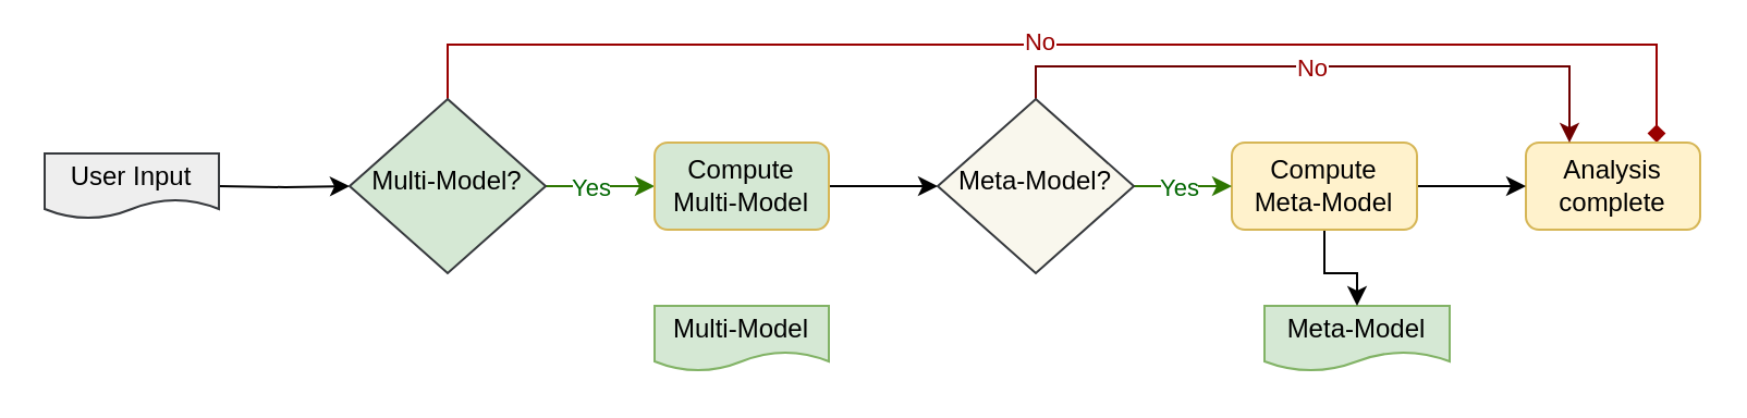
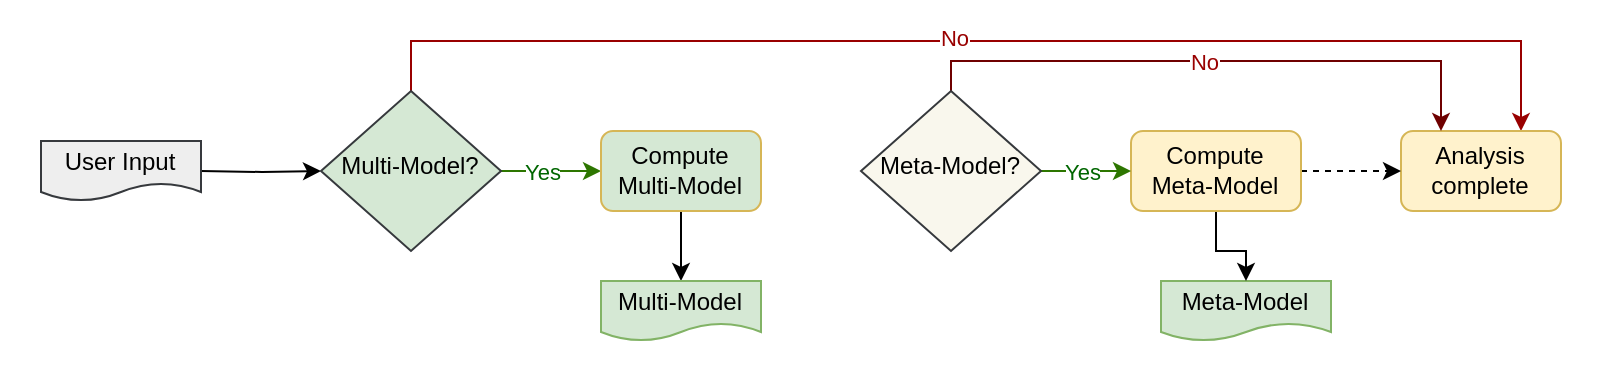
  <mxCell id="0" />
  <mxCell id="1" parent="0" />
  <mxCell id="2" style="edgeStyle=orthogonalEdgeStyle;rounded=0;orthogonalLoop=1;jettySize=auto;html=1;entryX=0;entryY=0.5;entryDx=0;entryDy=0;" edge="1" parent="1" target="7"><mxGeometry relative="1" as="geometry"><mxPoint x="100" y="85" as="sourcePoint" /></mxGeometry></mxCell>
  <mxCell id="3" style="edgeStyle=orthogonalEdgeStyle;rounded=0;orthogonalLoop=1;jettySize=auto;html=1;entryX=0;entryY=0.5;entryDx=0;entryDy=0;fillColor=#60a917;strokeColor=#2D7600;" edge="1" parent="1" source="7" target="10"><mxGeometry relative="1" as="geometry" /></mxCell>
  <mxCell id="4" value="Yes" style="edgeLabel;html=1;align=center;verticalAlign=middle;resizable=0;points=[];fontColor=#006600;" vertex="1" connectable="0" parent="3"><mxGeometry x="0.395" y="-1" relative="1" as="geometry"><mxPoint x="-15" y="-1" as="offset" /></mxGeometry></mxCell>
- <mxCell id="5" style="edgeStyle=orthogonalEdgeStyle;rounded=0;orthogonalLoop=1;jettySize=auto;html=1;entryX=0.75;entryY=0;entryDx=0;entryDy=0;fillColor=#a20025;strokeColor=#990000;endArrow=diamond;" edge="1" parent="1" source="7" target="8"><mxGeometry relative="1" as="geometry"><Array as="points"><mxPoint x="205" y="20" /><mxPoint x="760" y="20" /></Array></mxGeometry></mxCell>
+ <mxCell id="5" style="edgeStyle=orthogonalEdgeStyle;rounded=0;orthogonalLoop=1;jettySize=auto;html=1;entryX=0.75;entryY=0;entryDx=0;entryDy=0;fillColor=#a20025;strokeColor=#990000;" edge="1" parent="1" source="7" target="8"><mxGeometry relative="1" as="geometry"><Array as="points"><mxPoint x="205" y="20" /><mxPoint x="760" y="20" /></Array></mxGeometry></mxCell>
  <mxCell id="6" value="&lt;font color=&quot;#990000&quot;&gt;No&lt;/font&gt;" style="edgeLabel;html=1;align=center;verticalAlign=middle;resizable=0;points=[];" vertex="1" connectable="0" parent="5"><mxGeometry x="-0.054" y="2" relative="1" as="geometry"><mxPoint as="offset" /></mxGeometry></mxCell>
  <mxCell id="7" value="Multi-Model?" style="rhombus;whiteSpace=wrap;html=1;shadow=0;fontFamily=Helvetica;fontSize=12;align=center;strokeWidth=1;spacing=6;spacingTop=-4;fillColor=#d5e8d4;strokeColor=#36393d;" vertex="1" parent="1"><mxGeometry x="160" y="45" width="90" height="80" as="geometry" /></mxCell>
  <mxCell id="8" value="Analysis &lt;br&gt;complete" style="rounded=1;whiteSpace=wrap;html=1;fontSize=12;glass=0;strokeWidth=1;shadow=0;fillColor=#fff2cc;strokeColor=#d6b656;" vertex="1" parent="1"><mxGeometry x="700" y="65" width="80" height="40" as="geometry" /></mxCell>
- <mxCell id="9" style="edgeStyle=orthogonalEdgeStyle;rounded=0;orthogonalLoop=1;jettySize=auto;html=1;entryX=0;entryY=0.5;entryDx=0;entryDy=0;" edge="1" parent="1" source="10" target="21"><mxGeometry relative="1" as="geometry" /></mxCell>
+ <mxCell id="9" style="edgeStyle=orthogonalEdgeStyle;rounded=0;orthogonalLoop=1;jettySize=auto;html=1;" edge="1" parent="1" source="10" target="11"><mxGeometry relative="1" as="geometry" /></mxCell>
  <mxCell id="10" value="Compute &lt;br&gt;Multi-Model" style="rounded=1;whiteSpace=wrap;html=1;fontSize=12;glass=0;strokeWidth=1;shadow=0;fillColor=#d5e8d4;strokeColor=#d6b656;" vertex="1" parent="1"><mxGeometry x="300" y="65" width="80" height="40" as="geometry" /></mxCell>
  <mxCell id="11" value="Multi-Model" style="shape=document;whiteSpace=wrap;html=1;boundedLbl=1;fillColor=#d5e8d4;strokeColor=#82b366;" vertex="1" parent="1"><mxGeometry x="300" y="140" width="80" height="30" as="geometry" /></mxCell>
  <mxCell id="12" value="Meta-Model" style="shape=document;whiteSpace=wrap;html=1;boundedLbl=1;fillColor=#d5e8d4;strokeColor=#82b366;" vertex="1" parent="1"><mxGeometry x="580" y="140" width="85" height="30" as="geometry" /></mxCell>
- <mxCell id="13" style="edgeStyle=orthogonalEdgeStyle;rounded=0;orthogonalLoop=1;jettySize=auto;html=1;entryX=0;entryY=0.5;entryDx=0;entryDy=0;" edge="1" parent="1" source="15" target="8"><mxGeometry relative="1" as="geometry" /></mxCell>
+ <mxCell id="13" style="edgeStyle=orthogonalEdgeStyle;rounded=0;orthogonalLoop=1;jettySize=auto;html=1;entryX=0;entryY=0.5;entryDx=0;entryDy=0;dashed=1;" edge="1" parent="1" source="15" target="8"><mxGeometry relative="1" as="geometry" /></mxCell>
  <mxCell id="14" style="edgeStyle=orthogonalEdgeStyle;rounded=0;orthogonalLoop=1;jettySize=auto;html=1;entryX=0.5;entryY=0;entryDx=0;entryDy=0;" edge="1" parent="1" source="15" target="12"><mxGeometry relative="1" as="geometry" /></mxCell>
  <mxCell id="15" value="Compute &lt;br&gt;Meta-Model" style="rounded=1;whiteSpace=wrap;html=1;fontSize=12;glass=0;strokeWidth=1;shadow=0;fillColor=#fff2cc;strokeColor=#d6b656;" vertex="1" parent="1"><mxGeometry x="565" y="65" width="85" height="40" as="geometry" /></mxCell>
  <mxCell id="16" value="User Input" style="shape=document;whiteSpace=wrap;html=1;boundedLbl=1;fillColor=#eeeeee;strokeColor=#36393d;" vertex="1" parent="1"><mxGeometry x="20" y="70" width="80" height="30" as="geometry" /></mxCell>
  <mxCell id="17" style="edgeStyle=orthogonalEdgeStyle;rounded=0;orthogonalLoop=1;jettySize=auto;html=1;entryX=0;entryY=0.5;entryDx=0;entryDy=0;fillColor=#60a917;strokeColor=#2D7600;" edge="1" parent="1" source="21" target="15"><mxGeometry relative="1" as="geometry" /></mxCell>
  <mxCell id="18" value="Yes" style="edgeLabel;html=1;align=center;verticalAlign=middle;resizable=0;points=[];fontColor=#006600;" vertex="1" connectable="0" parent="17"><mxGeometry x="-0.103" relative="1" as="geometry"><mxPoint as="offset" /></mxGeometry></mxCell>
  <mxCell id="19" style="edgeStyle=orthogonalEdgeStyle;rounded=0;orthogonalLoop=1;jettySize=auto;html=1;entryX=0.25;entryY=0;entryDx=0;entryDy=0;fillColor=#a20025;strokeColor=#6F0000;" edge="1" parent="1" source="21" target="8"><mxGeometry relative="1" as="geometry"><Array as="points"><mxPoint x="475" y="30" /><mxPoint x="720" y="30" /></Array></mxGeometry></mxCell>
  <mxCell id="20" value="&lt;font color=&quot;#990000&quot;&gt;No&lt;/font&gt;" style="edgeLabel;html=1;align=center;verticalAlign=middle;resizable=0;points=[];" vertex="1" connectable="0" parent="19"><mxGeometry x="-0.046" y="-2" relative="1" as="geometry"><mxPoint y="-2" as="offset" /></mxGeometry></mxCell>
  <mxCell id="21" value="Meta-Model?" style="rhombus;whiteSpace=wrap;html=1;shadow=0;fontFamily=Helvetica;fontSize=12;align=center;strokeWidth=1;spacing=6;spacingTop=-4;fillColor=#f9f7ed;strokeColor=#36393d;" vertex="1" parent="1"><mxGeometry x="430" y="45" width="90" height="80" as="geometry" /></mxCell>
